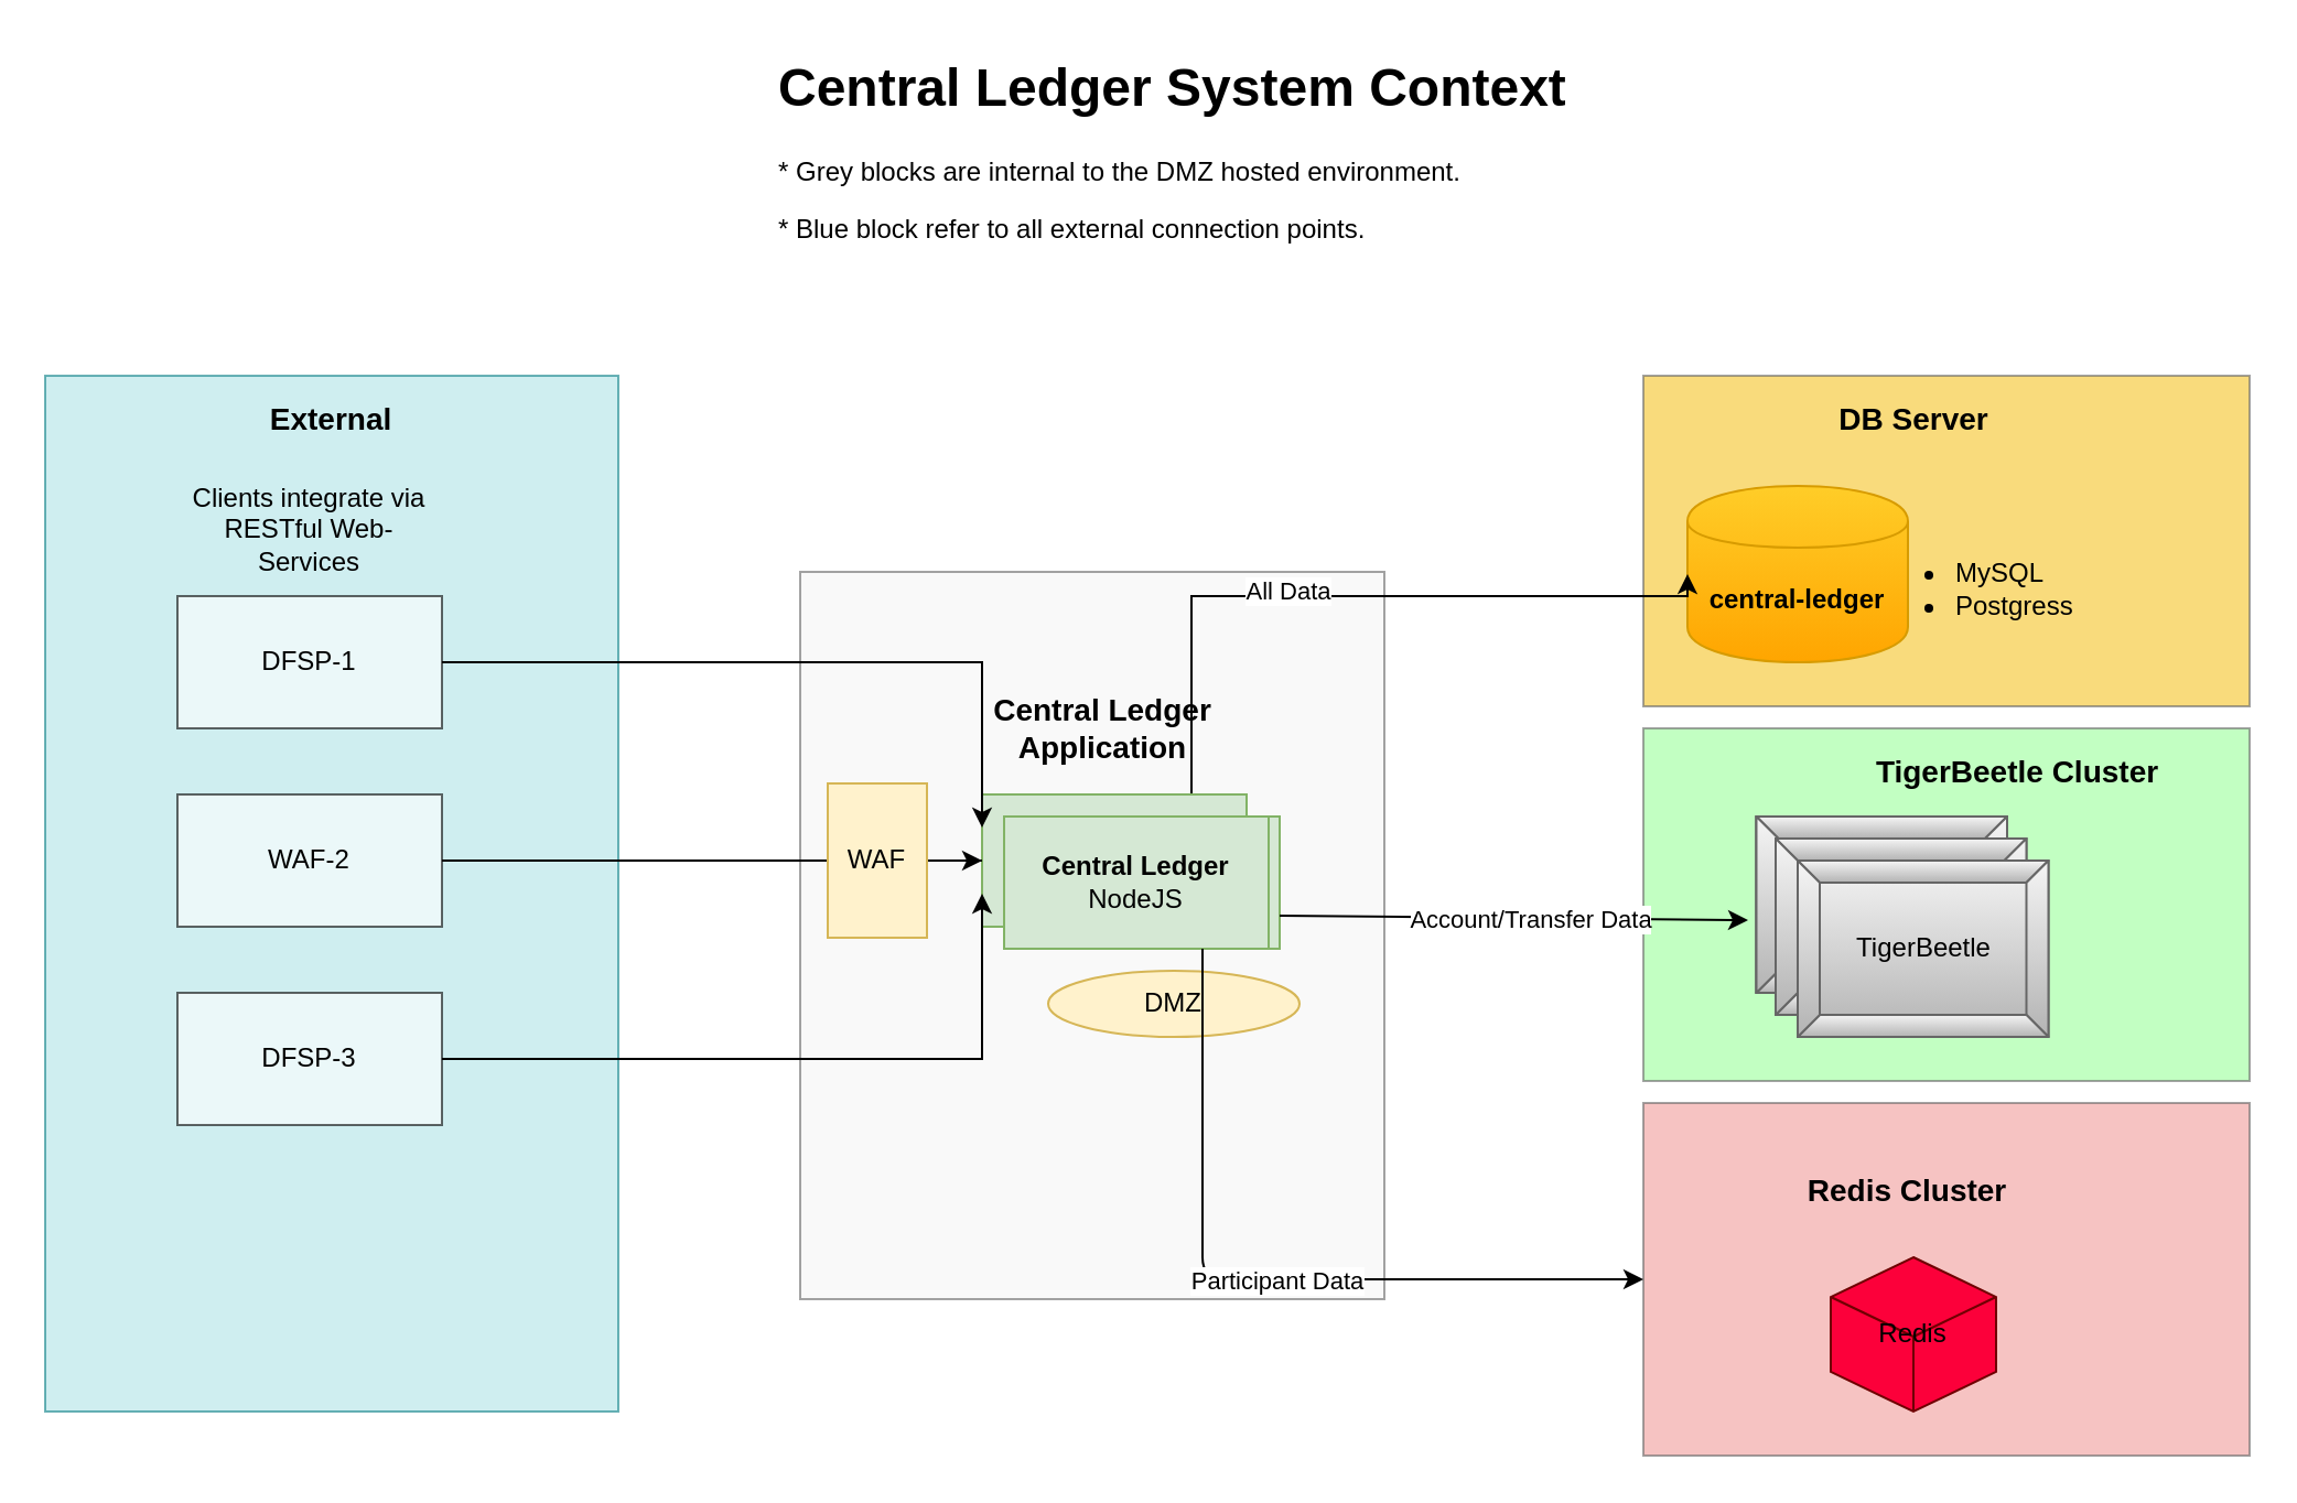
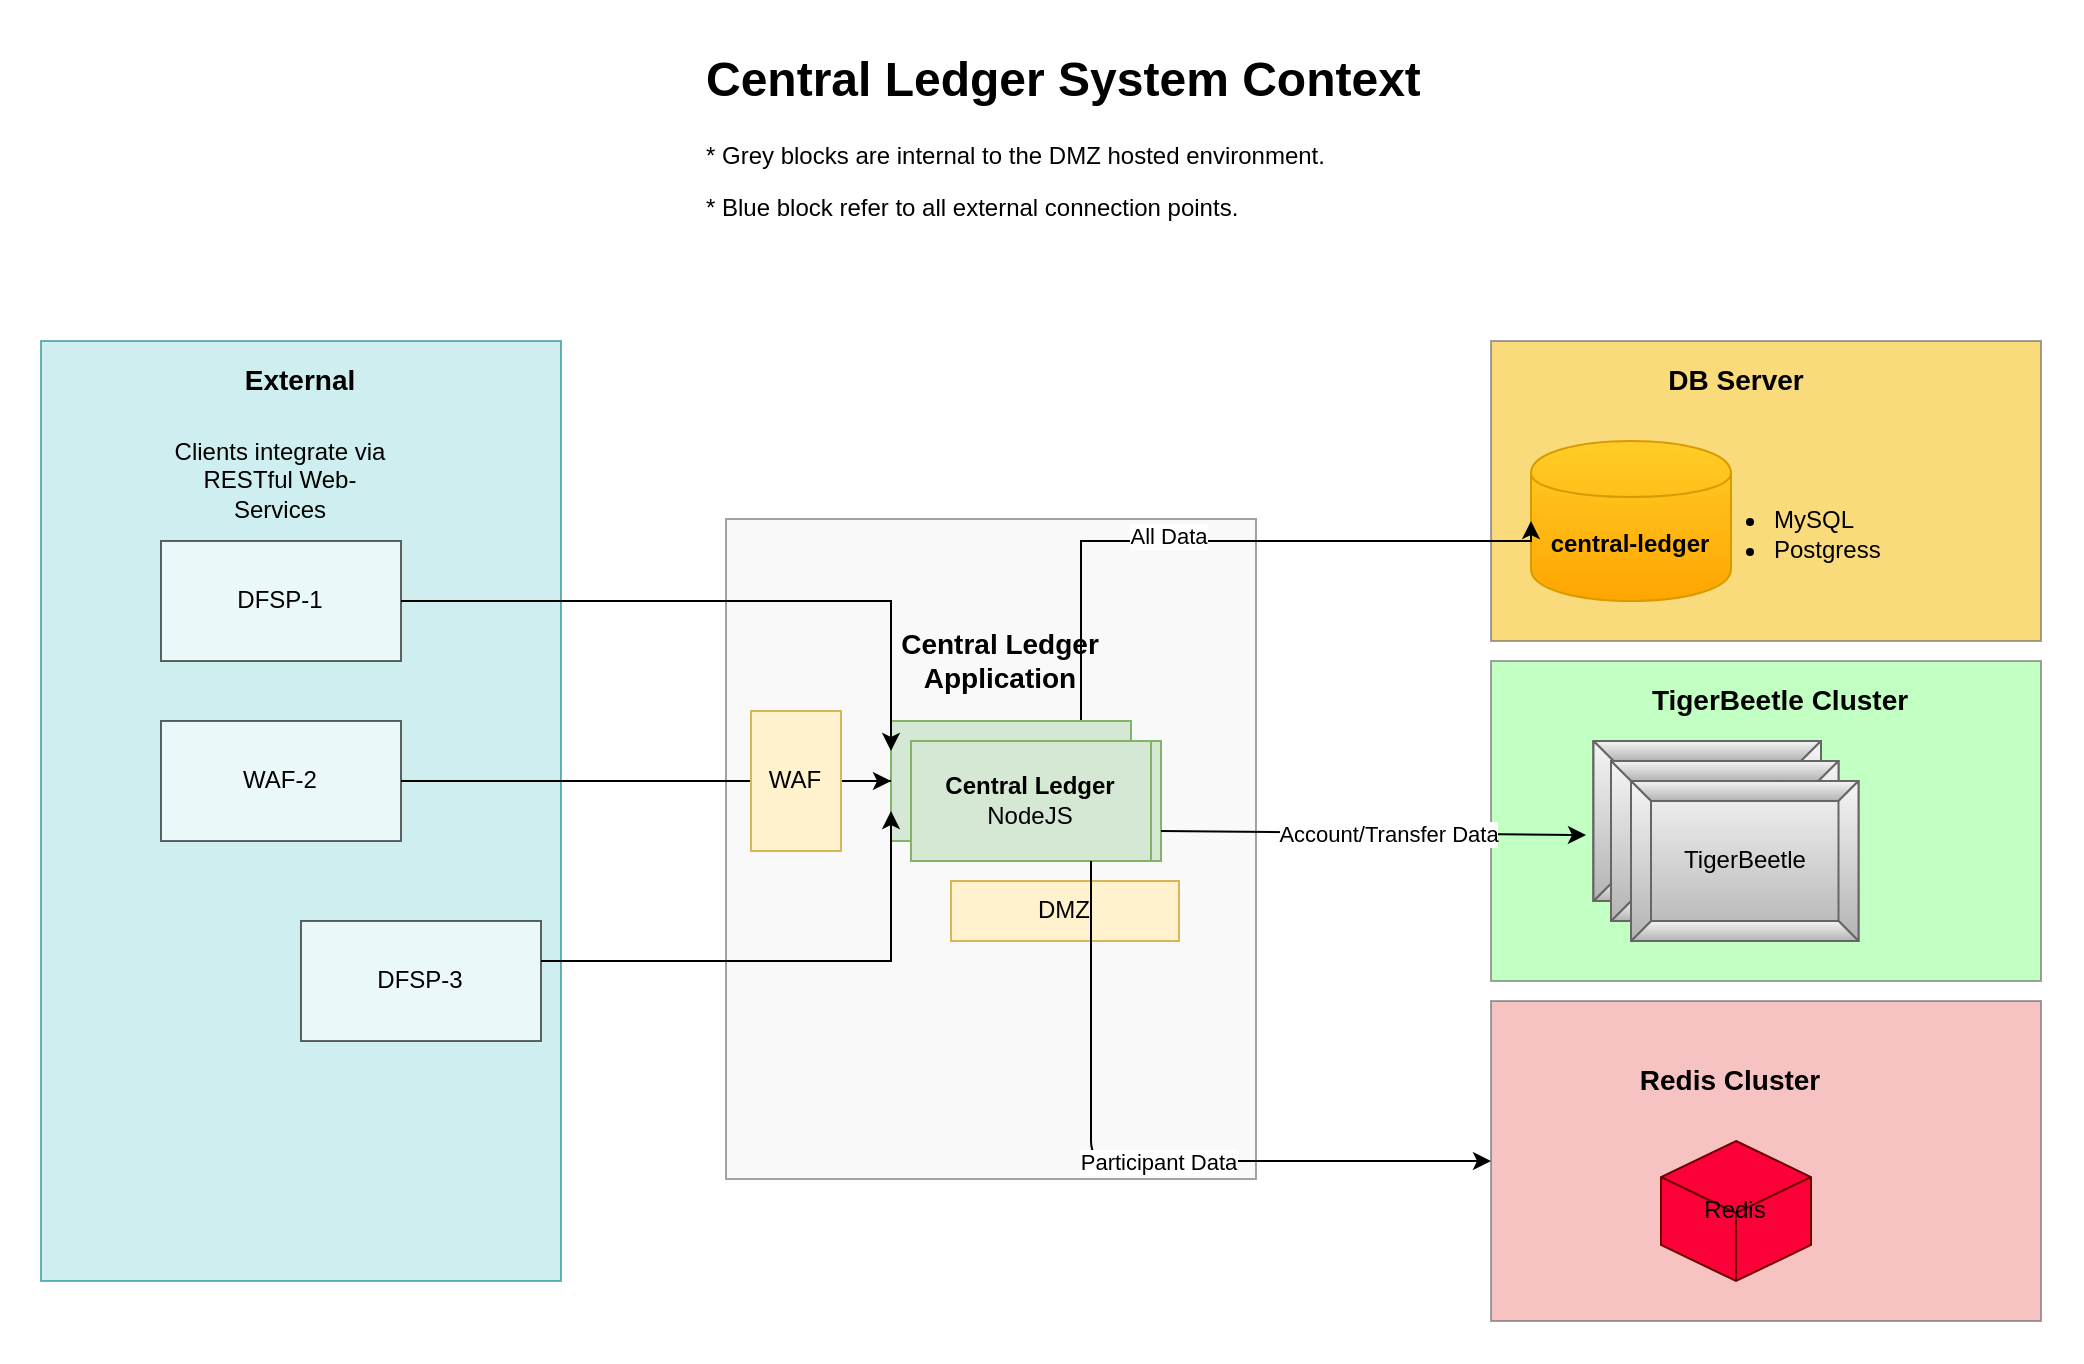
  <mxCell id="0" />
  <mxCell id="1" parent="0" />
  <mxCell id="2" value="" style="rounded=0;whiteSpace=wrap;html=1;fillColor=#F5C425;strokeColor=#666666;fontColor=#333333;opacity=60;" parent="1" vertex="1"><mxGeometry x="745" y="170" width="275" height="150" as="geometry" /></mxCell>
  <mxCell id="3" value="" style="rounded=0;whiteSpace=wrap;html=1;fillColor=#f5f5f5;strokeColor=#666666;fontColor=#333333;opacity=60;" parent="1" vertex="1"><mxGeometry x="362.5" y="259" width="265" height="330" as="geometry" /></mxCell>
  <mxCell id="4" value="" style="rounded=0;whiteSpace=wrap;html=1;opacity=60;fillColor=#b0e3e6;strokeColor=#0e8088;" parent="1" vertex="1"><mxGeometry x="20" y="170" width="260" height="470" as="geometry" /></mxCell>
  <mxCell id="5" value="&lt;font color=&quot;#000000&quot;&gt;Fluid Core&lt;/font&gt;" style="rounded=0;whiteSpace=wrap;html=1;fillColor=#d5e8d4;strokeColor=#82b366;" parent="1" vertex="1"><mxGeometry x="460" y="370" width="120" height="60" as="geometry" /></mxCell>
  <mxCell id="6" value="&lt;b&gt;&lt;font color=&quot;#000000&quot;&gt;central-ledger&lt;/font&gt;&lt;/b&gt;" style="shape=cylinder;whiteSpace=wrap;html=1;boundedLbl=1;backgroundOutline=1;fillColor=#ffcd28;strokeColor=#d79b00;gradientColor=#ffa500;" parent="1" vertex="1"><mxGeometry x="765" y="220" width="100" height="80" as="geometry" /></mxCell>
  <mxCell id="7" style="edgeStyle=orthogonalEdgeStyle;rounded=0;orthogonalLoop=1;jettySize=auto;html=1;exitX=0.75;exitY=0;exitDx=0;exitDy=0;startArrow=classic;startFill=1;entryX=0;entryY=0.5;entryDx=0;entryDy=0;" parent="1" source="29" target="6" edge="1"><mxGeometry relative="1" as="geometry"><mxPoint x="850" y="260" as="targetPoint" /><Array as="points"><mxPoint x="540" y="370" /><mxPoint x="540" y="270" /><mxPoint x="765" y="270" /></Array></mxGeometry></mxCell>
  <mxCell id="8" value="All Data" style="edgeLabel;html=1;align=center;verticalAlign=middle;resizable=0;points=[];" parent="7" vertex="1" connectable="0"><mxGeometry x="-0.132" y="3" relative="1" as="geometry"><mxPoint as="offset" /></mxGeometry></mxCell>
  <mxCell id="9" value="&lt;font color=&quot;#000000&quot;&gt;Fluid App&lt;br&gt;&lt;/font&gt;" style="rounded=0;whiteSpace=wrap;html=1;fillColor=#d5e8d4;strokeColor=#82b366;" parent="1" vertex="1"><mxGeometry x="445" y="360" width="120" height="60" as="geometry" /></mxCell>
  <mxCell id="10" style="edgeStyle=orthogonalEdgeStyle;rounded=0;orthogonalLoop=1;jettySize=auto;html=1;exitX=0.5;exitY=1;exitDx=0;exitDy=0;" parent="1" edge="1"><mxGeometry relative="1" as="geometry"><mxPoint x="564" y="420" as="sourcePoint" /><mxPoint x="564" y="420" as="targetPoint" /></mxGeometry></mxCell>
  <mxCell id="11" value="Clients integrate via RESTful Web-Services" style="text;html=1;strokeColor=none;fillColor=none;align=center;verticalAlign=middle;whiteSpace=wrap;rounded=0;" parent="1" vertex="1"><mxGeometry x="85" y="200" width="110" height="80" as="geometry" /></mxCell>
  <mxCell id="12" value="External" style="text;html=1;strokeColor=none;fillColor=none;align=center;verticalAlign=middle;whiteSpace=wrap;rounded=0;opacity=60;fontSize=14;fontStyle=1" parent="1" vertex="1"><mxGeometry x="70" y="180" width="160" height="20" as="geometry" /></mxCell>
  <mxCell id="13" value="Central Ledger Application" style="text;html=1;strokeColor=none;fillColor=none;align=center;verticalAlign=middle;whiteSpace=wrap;rounded=0;opacity=60;fontSize=14;fontStyle=1" parent="1" vertex="1"><mxGeometry x="435" y="320" width="130" height="20" as="geometry" /></mxCell>
  <mxCell id="14" value="DB Server" style="text;html=1;strokeColor=none;fillColor=none;align=center;verticalAlign=middle;whiteSpace=wrap;rounded=0;opacity=60;fontSize=14;fontStyle=1" parent="1" vertex="1"><mxGeometry x="782.5" y="180" width="170" height="20" as="geometry" /></mxCell>
  <mxCell id="15" value="" style="edgeStyle=orthogonalEdgeStyle;rounded=0;orthogonalLoop=1;jettySize=auto;html=1;entryX=0;entryY=0.25;entryDx=0;entryDy=0;" parent="1" source="16" target="9" edge="1"><mxGeometry relative="1" as="geometry"><Array as="points"><mxPoint x="445" y="300" /></Array></mxGeometry></mxCell>
  <mxCell id="16" value="DFSP-1" style="rounded=0;whiteSpace=wrap;html=1;fontSize=12;opacity=60;" parent="1" vertex="1"><mxGeometry x="80" y="270" width="120" height="60" as="geometry" /></mxCell>
  <mxCell id="17" value="" style="edgeStyle=orthogonalEdgeStyle;rounded=0;orthogonalLoop=1;jettySize=auto;html=1;entryX=0;entryY=0.5;entryDx=0;entryDy=0;startArrow=none;" parent="1" source="30" target="9" edge="1"><mxGeometry relative="1" as="geometry" /></mxCell>
  <mxCell id="18" value="WAF-2" style="rounded=0;whiteSpace=wrap;html=1;fontSize=12;opacity=60;" parent="1" vertex="1"><mxGeometry x="80" y="360" width="120" height="60" as="geometry" /></mxCell>
  <mxCell id="19" value="" style="edgeStyle=orthogonalEdgeStyle;rounded=0;orthogonalLoop=1;jettySize=auto;html=1;entryX=0;entryY=0.75;entryDx=0;entryDy=0;" parent="1" source="20" target="9" edge="1"><mxGeometry relative="1" as="geometry"><mxPoint x="280" y="480" as="targetPoint" /><Array as="points"><mxPoint x="445" y="480" /></Array></mxGeometry></mxCell>
- <mxCell id="20" value="DFSP-3" style="rounded=0;whiteSpace=wrap;html=1;fontSize=12;opacity=60;" parent="1" vertex="1"><mxGeometry x="80" y="450" width="120" height="60" as="geometry" /></mxCell>
+ <mxCell id="20" value="DFSP-3" style="rounded=0;whiteSpace=wrap;html=1;fontSize=12;opacity=60;" parent="1" vertex="1"><mxGeometry x="150" y="460" width="120" height="60" as="geometry" /></mxCell>
  <mxCell id="21" value="" style="rounded=0;whiteSpace=wrap;html=1;fillColor=#99FF99;strokeColor=#666666;fontColor=#333333;opacity=60;" parent="1" vertex="1"><mxGeometry x="745" y="330" width="275" height="160" as="geometry" /></mxCell>
- <mxCell id="22" value="TigerBeetle Cluster" style="text;html=1;strokeColor=none;fillColor=none;align=center;verticalAlign=middle;whiteSpace=wrap;rounded=0;opacity=60;fontSize=14;fontStyle=1" parent="1" vertex="1"><mxGeometry x="840" y="340" width="150" height="20" as="geometry" /></mxCell>
+ <mxCell id="22" value="TigerBeetle Cluster" style="text;html=1;strokeColor=none;fillColor=none;align=center;verticalAlign=middle;whiteSpace=wrap;rounded=0;opacity=60;fontSize=14;fontStyle=1" parent="1" vertex="1"><mxGeometry x="815" y="340" width="150" height="20" as="geometry" /></mxCell>
  <mxCell id="23" value="&lt;h1&gt;Central Ledger System Context&lt;/h1&gt;&lt;p&gt;* Grey blocks are internal to the DMZ hosted environment.&lt;/p&gt;&lt;p&gt;* Blue block refer to all external connection points.&amp;nbsp;&lt;/p&gt;" style="text;html=1;strokeColor=none;fillColor=none;spacing=5;spacingTop=-20;whiteSpace=wrap;overflow=hidden;rounded=0;" parent="1" vertex="1"><mxGeometry x="348" y="20" width="407" height="120" as="geometry" /></mxCell>
  <mxCell id="24" value="&lt;font color=&quot;#000000&quot;&gt;Cache Cluster&lt;/font&gt;" style="labelPosition=center;verticalLabelPosition=middle;align=center;html=1;shape=mxgraph.basic.button;dx=10;fillColor=#f5f5f5;gradientColor=#b3b3b3;strokeColor=#666666;" parent="1" vertex="1"><mxGeometry x="796.25" y="370" width="113.75" height="80" as="geometry" /></mxCell>
  <mxCell id="25" value="" style="endArrow=classic;html=1;entryX=-0.033;entryY=0.588;entryDx=0;entryDy=0;entryPerimeter=0;exitX=1;exitY=0.75;exitDx=0;exitDy=0;" parent="1" source="5" target="24" edge="1"><mxGeometry relative="1" as="geometry"><mxPoint x="500" y="510" as="sourcePoint" /><mxPoint x="600" y="510" as="targetPoint" /><Array as="points" /></mxGeometry></mxCell>
  <mxCell id="26" value="Account/Transfer Data" style="edgeLabel;resizable=0;html=1;align=center;verticalAlign=middle;rotation=0;" parent="25" connectable="0" vertex="1"><mxGeometry relative="1" as="geometry"><mxPoint x="8" as="offset" /></mxGeometry></mxCell>
  <mxCell id="27" value="&lt;div&gt;&lt;br&gt;&lt;/div&gt;&lt;ul&gt;&lt;li&gt;MySQL&lt;/li&gt;&lt;li&gt;Postgress&lt;/li&gt;&lt;/ul&gt;" style="text;strokeColor=none;fillColor=none;html=1;whiteSpace=wrap;verticalAlign=middle;overflow=hidden;" parent="1" vertex="1"><mxGeometry x="845" y="220" width="105" height="80" as="geometry" /></mxCell>
  <mxCell id="28" value="" style="edgeStyle=orthogonalEdgeStyle;rounded=0;orthogonalLoop=1;jettySize=auto;html=1;entryX=0;entryY=0.5;entryDx=0;entryDy=0;endArrow=none;" parent="1" source="18" target="9" edge="1"><mxGeometry relative="1" as="geometry"><mxPoint x="200" y="380" as="sourcePoint" /><mxPoint x="420" y="250" as="targetPoint" /></mxGeometry></mxCell>
  <mxCell id="29" value="&lt;font color=&quot;#000000&quot;&gt;&lt;b&gt;Central Ledger&lt;br&gt;&lt;/b&gt;NodeJS&lt;br&gt;&lt;/font&gt;" style="rounded=0;whiteSpace=wrap;html=1;fillColor=#d5e8d4;strokeColor=#82b366;" parent="1" vertex="1"><mxGeometry x="455" y="370" width="120" height="60" as="geometry" /></mxCell>
  <mxCell id="30" value="&lt;font color=&quot;#000000&quot;&gt;WAF&lt;/font&gt;" style="rounded=0;whiteSpace=wrap;html=1;fillColor=#fff2cc;strokeColor=#d6b656;" parent="1" vertex="1"><mxGeometry x="375" y="355" width="45" height="70" as="geometry" /></mxCell>
- <mxCell id="31" value="&lt;font color=&quot;#000000&quot;&gt;DMZ&lt;/font&gt;" style="ellipse;whiteSpace=wrap;html=1;fillColor=#fff2cc;strokeColor=#d6b656;" parent="1" vertex="1"><mxGeometry x="475" y="440" width="114" height="30" as="geometry" /></mxCell>
+ <mxCell id="31" value="&lt;font color=&quot;#000000&quot;&gt;DMZ&lt;/font&gt;" style="rounded=0;whiteSpace=wrap;html=1;fillColor=#fff2cc;strokeColor=#d6b656;" parent="1" vertex="1"><mxGeometry x="475" y="440" width="114" height="30" as="geometry" /></mxCell>
  <mxCell id="32" value="&lt;font color=&quot;#000000&quot;&gt;Cache Cluster&lt;/font&gt;" style="labelPosition=center;verticalLabelPosition=middle;align=center;html=1;shape=mxgraph.basic.button;dx=10;fillColor=#f5f5f5;gradientColor=#b3b3b3;strokeColor=#666666;" vertex="1" parent="1"><mxGeometry x="805" y="380" width="113.75" height="80" as="geometry" /></mxCell>
  <mxCell id="33" value="&lt;font color=&quot;#000000&quot;&gt;TigerBeetle&lt;br&gt;&lt;/font&gt;" style="labelPosition=center;verticalLabelPosition=middle;align=center;html=1;shape=mxgraph.basic.button;dx=10;fillColor=#f5f5f5;gradientColor=#b3b3b3;strokeColor=#666666;" vertex="1" parent="1"><mxGeometry x="815" y="390" width="113.75" height="80" as="geometry" /></mxCell>
  <mxCell id="34" value="" style="rounded=0;whiteSpace=wrap;html=1;fillColor=#F19C99;strokeColor=#666666;fontColor=#333333;opacity=60;" vertex="1" parent="1"><mxGeometry x="745" y="500" width="275" height="160" as="geometry" /></mxCell>
  <mxCell id="35" value="Redis Cluster" style="text;html=1;strokeColor=none;fillColor=none;align=center;verticalAlign=middle;whiteSpace=wrap;rounded=0;opacity=60;fontSize=14;fontStyle=1" vertex="1" parent="1"><mxGeometry x="800" y="530" width="130" height="20" as="geometry" /></mxCell>
  <mxCell id="36" value="&lt;font color=&quot;#000000&quot;&gt;Redis&lt;br&gt;&lt;/font&gt;" style="whiteSpace=wrap;html=1;shape=mxgraph.basic.isocube;isoAngle=15;fillColor=#FC003A;strokeColor=#6F0000;fontColor=#ffffff;" vertex="1" parent="1"><mxGeometry x="830" y="570" width="75" height="70" as="geometry" /></mxCell>
  <mxCell id="37" value="" style="endArrow=classic;html=1;exitX=0.75;exitY=1;exitDx=0;exitDy=0;entryX=0;entryY=0.5;entryDx=0;entryDy=0;" edge="1" parent="1" source="29" target="34"><mxGeometry relative="1" as="geometry"><mxPoint x="465" y="550" as="sourcePoint" /><mxPoint x="735" y="590" as="targetPoint" /><Array as="points"><mxPoint x="545" y="580" /><mxPoint x="625" y="580" /></Array></mxGeometry></mxCell>
  <mxCell id="38" value="Participant Data" style="edgeLabel;resizable=0;html=1;align=center;verticalAlign=middle;rotation=0;" connectable="0" vertex="1" parent="37"><mxGeometry relative="1" as="geometry"><mxPoint x="8" as="offset" /></mxGeometry></mxCell>
